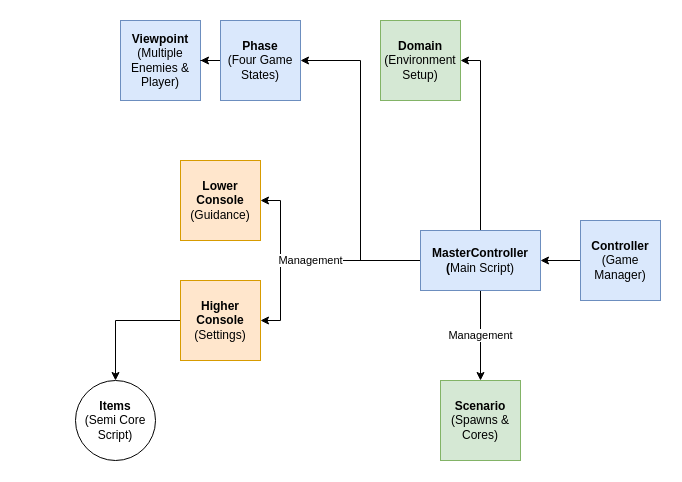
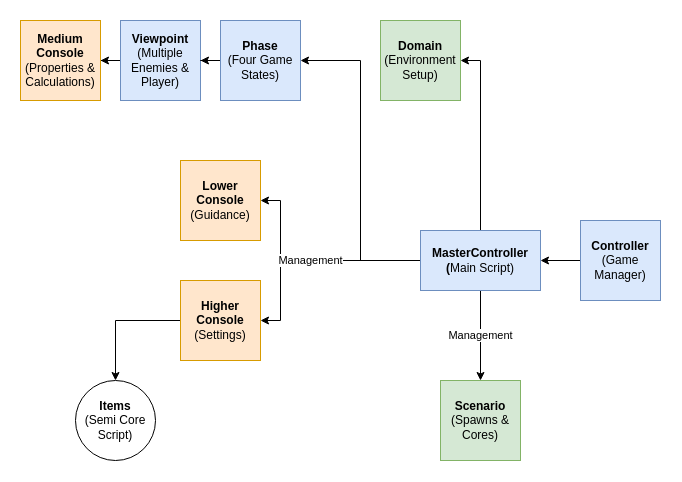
  <mxCell id="0" />
  <mxCell id="1" parent="0" />
  <mxCell id="2" value="&lt;b&gt;Domain&lt;/b&gt;&lt;br&gt;(Environment Setup)" style="whiteSpace=wrap;html=1;aspect=fixed;fillColor=#d5e8d4;strokeColor=#82b366;" parent="1" vertex="1"><mxGeometry x="380" y="20" width="80" height="80" as="geometry" /></mxCell>
  <mxCell id="3" style="edgeStyle=orthogonalEdgeStyle;rounded=0;orthogonalLoop=1;jettySize=auto;html=1;" parent="1" source="4" target="10" edge="1"><mxGeometry relative="1" as="geometry" /></mxCell>
  <mxCell id="4" value="&lt;b&gt;Controller&lt;br&gt;&lt;/b&gt;(Game Manager)" style="whiteSpace=wrap;html=1;aspect=fixed;fillColor=#dae8fc;strokeColor=#6c8ebf;" parent="1" vertex="1"><mxGeometry x="580" y="220" width="80" height="80" as="geometry" /></mxCell>
  <mxCell id="5" style="edgeStyle=orthogonalEdgeStyle;rounded=0;orthogonalLoop=1;jettySize=auto;html=1;entryX=1;entryY=0.5;entryDx=0;entryDy=0;" parent="1" source="10" target="2" edge="1"><mxGeometry relative="1" as="geometry" /></mxCell>
  <mxCell id="6" value="&lt;br&gt;" style="edgeStyle=orthogonalEdgeStyle;rounded=0;orthogonalLoop=1;jettySize=auto;html=1;entryX=1;entryY=0.5;entryDx=0;entryDy=0;" parent="1" source="10" target="11" edge="1"><mxGeometry relative="1" as="geometry"><Array as="points"><mxPoint x="280" y="260" /><mxPoint x="280" y="200" /></Array></mxGeometry></mxCell>
  <mxCell id="7" value="Management" style="edgeStyle=orthogonalEdgeStyle;rounded=0;orthogonalLoop=1;jettySize=auto;html=1;entryX=1;entryY=0.5;entryDx=0;entryDy=0;" parent="1" source="10" target="13" edge="1"><mxGeometry relative="1" as="geometry"><Array as="points"><mxPoint x="280" y="260" /><mxPoint x="280" y="320" /></Array></mxGeometry></mxCell>
  <mxCell id="8" value="Management" style="edgeStyle=orthogonalEdgeStyle;rounded=0;orthogonalLoop=1;jettySize=auto;html=1;" parent="1" source="10" target="15" edge="1"><mxGeometry relative="1" as="geometry" /></mxCell>
  <mxCell id="9" style="edgeStyle=orthogonalEdgeStyle;rounded=0;orthogonalLoop=1;jettySize=auto;html=1;entryX=1;entryY=0.5;entryDx=0;entryDy=0;" parent="1" source="10" target="19" edge="1"><mxGeometry relative="1" as="geometry" /></mxCell>
  <mxCell id="10" value="&lt;b&gt;MasterController&lt;br&gt;(&lt;/b&gt;Main Script)" style="rounded=0;whiteSpace=wrap;html=1;fillColor=#dae8fc;strokeColor=#6c8ebf;" parent="1" vertex="1"><mxGeometry x="420" y="230" width="120" height="60" as="geometry" /></mxCell>
  <mxCell id="11" value="&lt;b&gt;Lower Console&lt;/b&gt; (Guidance)" style="whiteSpace=wrap;html=1;aspect=fixed;fillColor=#ffe6cc;strokeColor=#d79b00;" parent="1" vertex="1"><mxGeometry x="180" y="160" width="80" height="80" as="geometry" /></mxCell>
  <mxCell id="12" style="edgeStyle=orthogonalEdgeStyle;rounded=0;orthogonalLoop=1;jettySize=auto;html=1;" parent="1" source="13" target="14" edge="1"><mxGeometry relative="1" as="geometry" /></mxCell>
  <mxCell id="13" value="&lt;b&gt;Higher Console&lt;/b&gt;&lt;br&gt;(Settings)" style="whiteSpace=wrap;html=1;aspect=fixed;fillColor=#ffe6cc;strokeColor=#d79b00;" parent="1" vertex="1"><mxGeometry x="180" y="280" width="80" height="80" as="geometry" /></mxCell>
  <mxCell id="14" value="&lt;b&gt;Items&lt;/b&gt;&lt;br&gt;(Semi Core Script)" style="ellipse;whiteSpace=wrap;html=1;aspect=fixed;" parent="1" vertex="1"><mxGeometry x="75" y="380" width="80" height="80" as="geometry" /></mxCell>
  <mxCell id="15" value="&lt;b&gt;Scenario&lt;br&gt;&lt;/b&gt;(Spawns &amp;amp; Cores)" style="whiteSpace=wrap;html=1;aspect=fixed;fillColor=#d5e8d4;strokeColor=#82b366;" parent="1" vertex="1"><mxGeometry x="440" y="380" width="80" height="80" as="geometry" /></mxCell>
+ <mxCell id="16" style="edgeStyle=orthogonalEdgeStyle;rounded=0;orthogonalLoop=1;jettySize=auto;html=1;entryX=1;entryY=0.5;entryDx=0;entryDy=0;" parent="1" source="17" target="20" edge="1"><mxGeometry relative="1" as="geometry" /></mxCell>
  <mxCell id="17" value="&lt;b&gt;Viewpoint&lt;/b&gt;&lt;br&gt;(Multiple Enemies &amp;amp; Player)" style="whiteSpace=wrap;html=1;aspect=fixed;fillColor=#dae8fc;strokeColor=#6c8ebf;" parent="1" vertex="1"><mxGeometry x="120" y="20" width="80" height="80" as="geometry" /></mxCell>
  <mxCell id="18" style="edgeStyle=orthogonalEdgeStyle;rounded=0;orthogonalLoop=1;jettySize=auto;html=1;entryX=1;entryY=0.5;entryDx=0;entryDy=0;" parent="1" source="19" target="17" edge="1"><mxGeometry relative="1" as="geometry" /></mxCell>
  <mxCell id="19" value="&lt;b&gt;Phase&lt;br&gt;&lt;/b&gt;(Four Game States)" style="whiteSpace=wrap;html=1;aspect=fixed;fillColor=#dae8fc;strokeColor=#6c8ebf;" parent="1" vertex="1"><mxGeometry x="220" y="20" width="80" height="80" as="geometry" /></mxCell>
+ <mxCell id="20" value="&lt;b&gt;Medium Console&lt;br&gt;&lt;/b&gt;(Properties &amp;amp; Calculations)" style="whiteSpace=wrap;html=1;aspect=fixed;fillColor=#ffe6cc;strokeColor=#d79b00;" parent="1" vertex="1"><mxGeometry x="20" y="20" width="80" height="80" as="geometry" /></mxCell>
